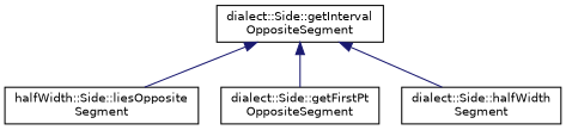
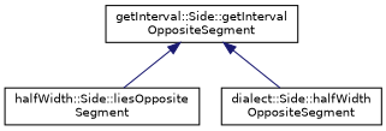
  digraph {
    rankdir=TB
    node [color=black fillcolor=white fontname=Helvetica fontsize=10 shape=record style=filled]
    edge [color=midnightblue dir=back fontname=Helvetica fontsize=10 labelfontname=Helvetica labelfontsize=10 style=solid]
-   n1 [height=0.2 label="dialect::Side::getInterval\lOppositeSegment" width=0.4]
+   n1 [height=0.2 label="getInterval::Side::getInterval\lOppositeSegment" width=0.4]
    n2 [height=0.2 label="halfWidth::Side::liesOpposite\lSegment" width=0.4]
-   n3 [height=0.2 label="dialect::Side::getFirstPt\lOppositeSegment" width=0.4]
-   n4 [height=0.2 label="dialect::Side::halfWidth\lSegment" width=0.4]
+   n4 [height=0.2 label="dialect::Side::halfWidth\lOppositeSegment" width=0.4]
    n1 -> n2
-   n1 -> n3
    n1 -> n4
  }
